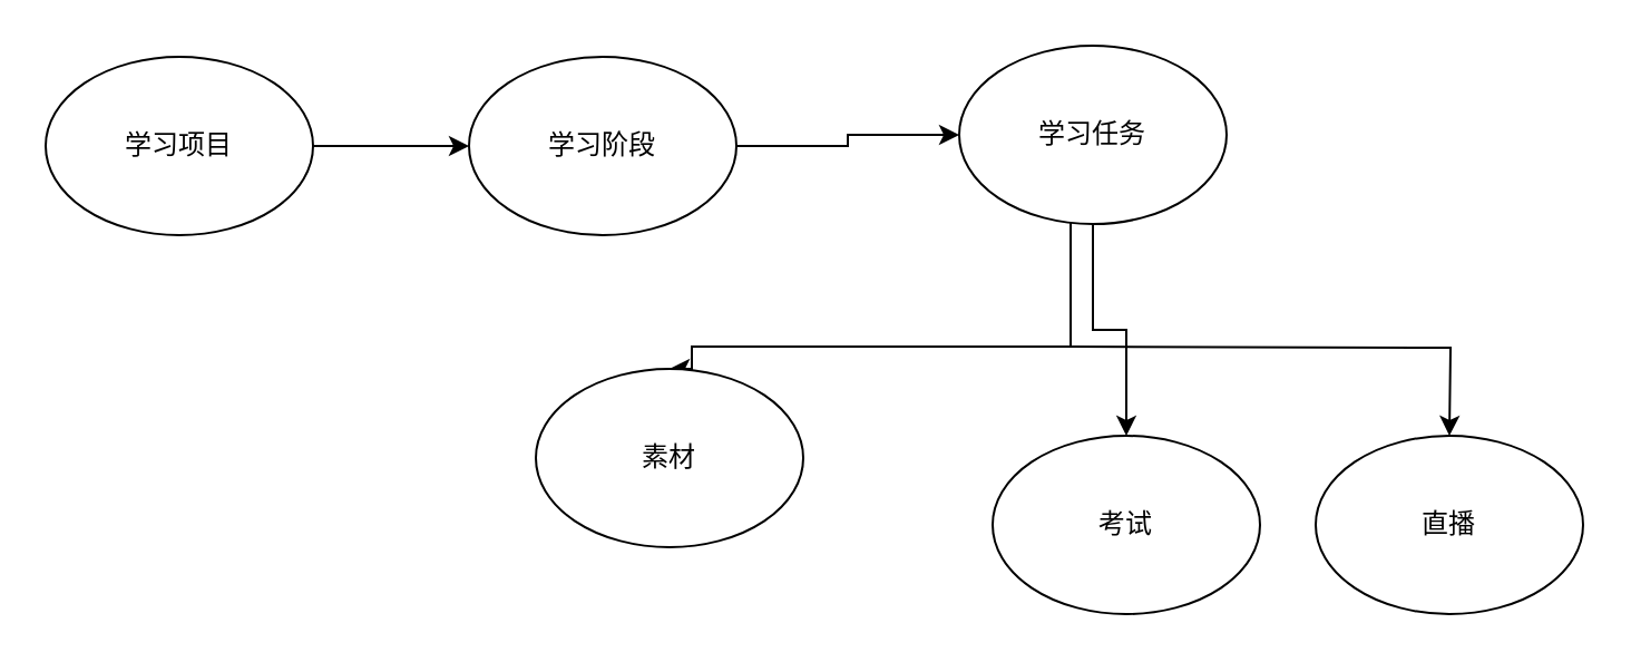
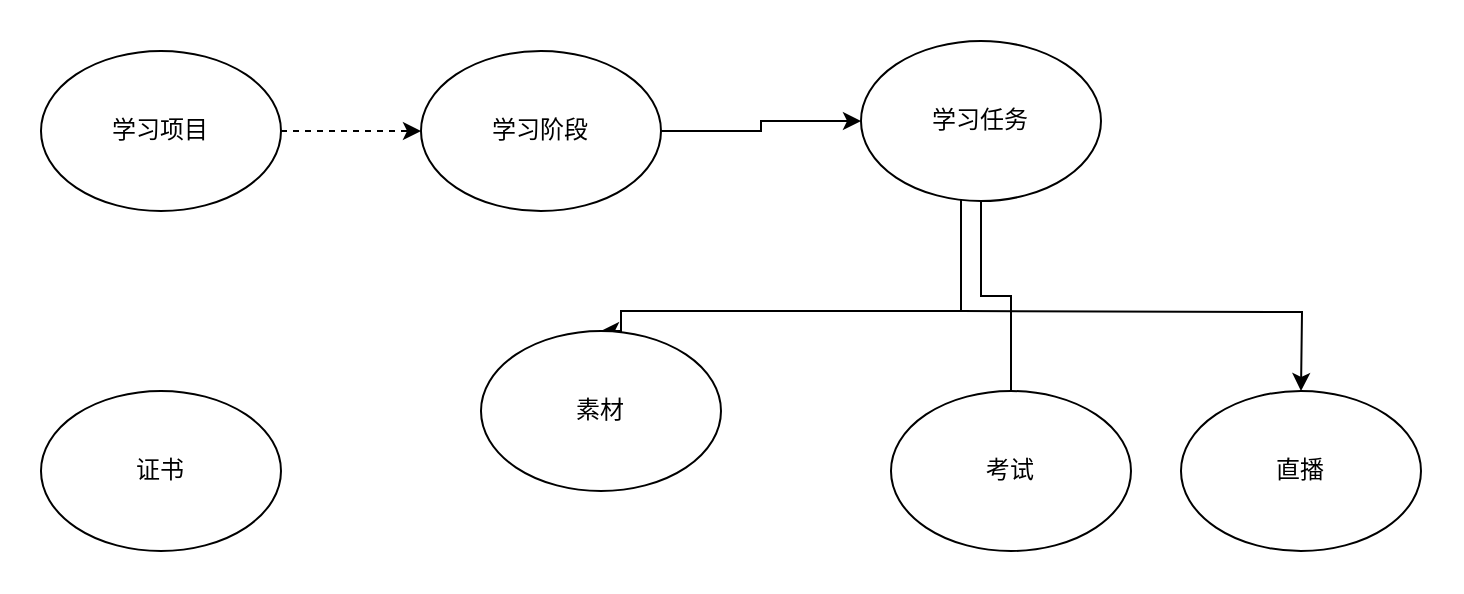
  <mxCell id="0" />
  <mxCell id="1" parent="0" />
- <mxCell id="2" value="" style="edgeStyle=orthogonalEdgeStyle;rounded=0;orthogonalLoop=1;jettySize=auto;html=1;" edge="1" parent="1" source="3" target="6"><mxGeometry relative="1" as="geometry" /></mxCell>
+ <mxCell id="2" value="" style="edgeStyle=orthogonalEdgeStyle;rounded=0;orthogonalLoop=1;jettySize=auto;html=1;dashed=1;" edge="1" parent="1" source="3" target="6"><mxGeometry relative="1" as="geometry" /></mxCell>
  <mxCell id="3" value="学习项目" style="ellipse;whiteSpace=wrap;html=1;" vertex="1" parent="1"><mxGeometry x="20" y="25" width="120" height="80" as="geometry" /></mxCell>
+ <mxCell id="4" value="证书" style="ellipse;whiteSpace=wrap;html=1;" vertex="1" parent="1"><mxGeometry x="20" y="195" width="120" height="80" as="geometry" /></mxCell>
  <mxCell id="5" value="" style="edgeStyle=orthogonalEdgeStyle;rounded=0;orthogonalLoop=1;jettySize=auto;html=1;" edge="1" parent="1" source="6" target="10"><mxGeometry relative="1" as="geometry" /></mxCell>
  <mxCell id="6" value="学习阶段" style="ellipse;whiteSpace=wrap;html=1;" vertex="1" parent="1"><mxGeometry x="210" y="25" width="120" height="80" as="geometry" /></mxCell>
- <mxCell id="7" value="" style="edgeStyle=orthogonalEdgeStyle;rounded=0;orthogonalLoop=1;jettySize=auto;html=1;" edge="1" parent="1" source="10" target="12"><mxGeometry relative="1" as="geometry" /></mxCell>
+ <mxCell id="7" value="" style="edgeStyle=orthogonalEdgeStyle;rounded=0;orthogonalLoop=1;jettySize=auto;html=1;endArrow=none;" edge="1" parent="1" source="10" target="12"><mxGeometry relative="1" as="geometry" /></mxCell>
  <mxCell id="8" style="edgeStyle=orthogonalEdgeStyle;rounded=0;orthogonalLoop=1;jettySize=auto;html=1;entryX=0.5;entryY=0;entryDx=0;entryDy=0;" edge="1" parent="1" source="10" target="11"><mxGeometry relative="1" as="geometry"><Array as="points"><mxPoint x="480" y="155" /><mxPoint x="310" y="155" /></Array></mxGeometry></mxCell>
  <mxCell id="9" style="edgeStyle=orthogonalEdgeStyle;rounded=0;orthogonalLoop=1;jettySize=auto;html=1;" edge="1" parent="1"><mxGeometry relative="1" as="geometry"><mxPoint x="480" y="155" as="sourcePoint" /><mxPoint x="650" y="195" as="targetPoint" /></mxGeometry></mxCell>
  <mxCell id="10" value="学习任务" style="ellipse;whiteSpace=wrap;html=1;" vertex="1" parent="1"><mxGeometry x="430" y="20" width="120" height="80" as="geometry" /></mxCell>
  <mxCell id="11" value="素材" style="ellipse;whiteSpace=wrap;html=1;" vertex="1" parent="1"><mxGeometry x="240" y="165" width="120" height="80" as="geometry" /></mxCell>
  <mxCell id="12" value="考试" style="ellipse;whiteSpace=wrap;html=1;" vertex="1" parent="1"><mxGeometry x="445" y="195" width="120" height="80" as="geometry" /></mxCell>
  <mxCell id="13" value="直播" style="ellipse;whiteSpace=wrap;html=1;" vertex="1" parent="1"><mxGeometry x="590" y="195" width="120" height="80" as="geometry" /></mxCell>
